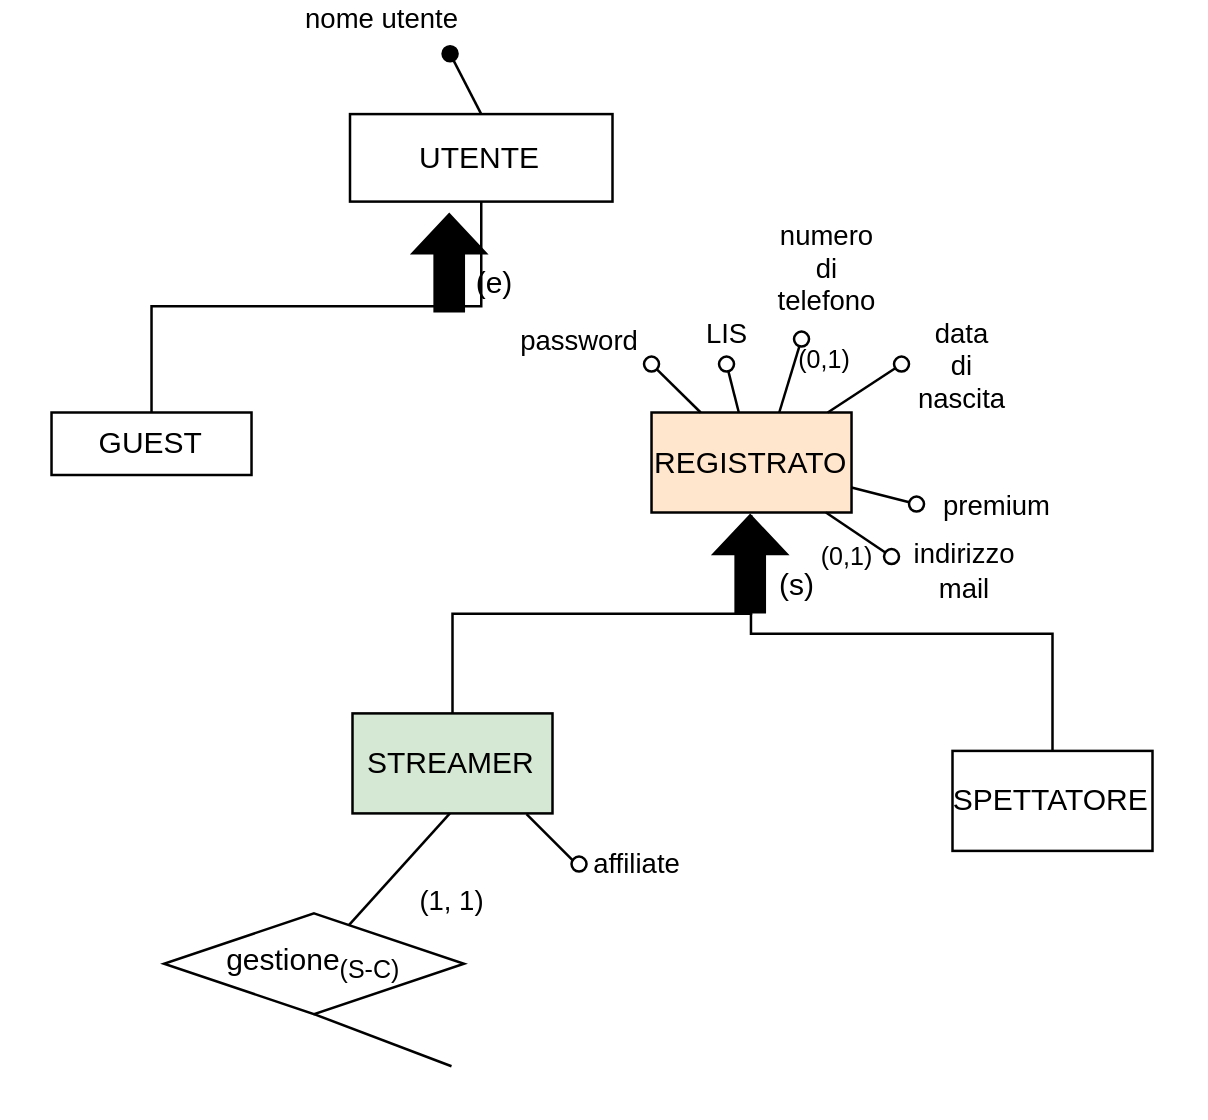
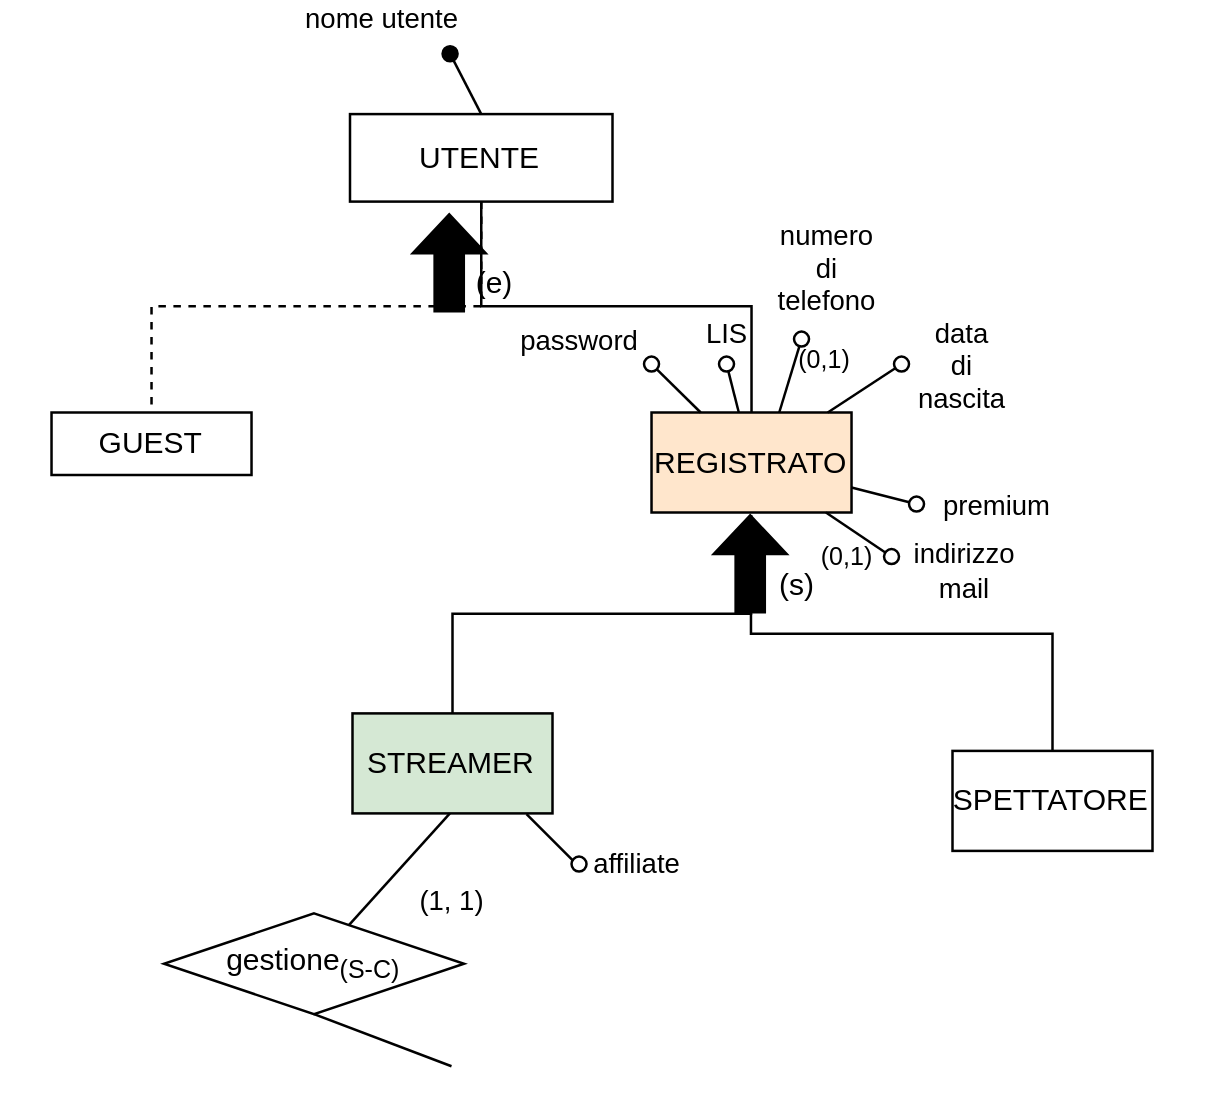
  <mxCell id="0" />
  <mxCell id="1" parent="0" />
- <mxCell id="2" style="edgeStyle=elbowEdgeStyle;html=1;exitX=0.5;exitY=1;exitDx=0;exitDy=0;entryX=0.5;entryY=0;entryDx=0;entryDy=0;endArrow=none;endFill=0;elbow=vertical;rounded=0;jumpStyle=arc;" parent="1" source="4" target="5" edge="1"><mxGeometry relative="1" as="geometry"><mxPoint x="199.43" y="143.5" as="sourcePoint" /><mxPoint x="119.42" y="203.5" as="targetPoint" /></mxGeometry></mxCell>
+ <mxCell id="2" style="edgeStyle=elbowEdgeStyle;html=1;exitX=0.5;exitY=1;exitDx=0;exitDy=0;entryX=0.5;entryY=0;entryDx=0;entryDy=0;endArrow=none;endFill=0;elbow=vertical;rounded=0;jumpStyle=arc;dashed=1;" parent="1" source="4" target="5" edge="1"><mxGeometry relative="1" as="geometry"><mxPoint x="199.43" y="143.5" as="sourcePoint" /><mxPoint x="119.42" y="203.5" as="targetPoint" /></mxGeometry></mxCell>
+ <mxCell id="3" style="edgeStyle=elbowEdgeStyle;elbow=vertical;html=1;exitX=0.5;exitY=1;exitDx=0;exitDy=0;entryX=0.5;entryY=0;entryDx=0;entryDy=0;endArrow=none;endFill=0;rounded=0;jumpStyle=arc;" parent="1" source="4" target="6" edge="1"><mxGeometry relative="1" as="geometry" /></mxCell>
  <mxCell id="4" value="UTENTE" style="whiteSpace=wrap;html=1;" parent="1" vertex="1"><mxGeometry x="139.4" y="45.14" width="105" height="35" as="geometry" /></mxCell>
  <mxCell id="5" value="GUEST" style="whiteSpace=wrap;html=1;" parent="1" vertex="1"><mxGeometry x="20.01" y="164.5" width="80" height="25" as="geometry" /></mxCell>
  <mxCell id="6" value="REGISTRATO" style="whiteSpace=wrap;html=1;fillColor=#ffe6cc;" parent="1" vertex="1"><mxGeometry x="260.01" y="164.5" width="80" height="40" as="geometry" /></mxCell>
  <mxCell id="7" value="" style="shape=singleArrow;whiteSpace=wrap;html=1;arrowWidth=0.4;arrowSize=0.4;rotation=-90;fillColor=#000000;" parent="1" vertex="1"><mxGeometry x="159.71" y="90.06" width="38.76" height="29.17" as="geometry" /></mxCell>
  <mxCell id="8" value="(e)" style="text;html=1;align=center;verticalAlign=middle;resizable=0;points=[];autosize=1;strokeColor=none;fillColor=none;" parent="1" vertex="1"><mxGeometry x="177.4" y="98.14" width="40" height="30" as="geometry" /></mxCell>
  <mxCell id="9" value="" style="endArrow=oval;html=1;fillStyle=auto;strokeWidth=1;startSize=6;endSize=6;fillColor=#000000;startArrow=none;startFill=0;endFill=1;exitX=0.5;exitY=0;exitDx=0;exitDy=0;" parent="1" source="4" edge="1"><mxGeometry width="50" height="50" relative="1" as="geometry"><mxPoint x="319.43" y="626.16" as="sourcePoint" /><mxPoint x="179.43" y="20.98" as="targetPoint" /></mxGeometry></mxCell>
  <mxCell id="10" value="nome utente" style="edgeLabel;html=1;align=center;verticalAlign=middle;resizable=0;points=[];" parent="9" vertex="1" connectable="0"><mxGeometry x="0.479" y="1" relative="1" as="geometry"><mxPoint x="-30" y="-21" as="offset" /></mxGeometry></mxCell>
  <mxCell id="11" value="" style="endArrow=oval;html=1;fillStyle=auto;strokeWidth=1;startSize=6;endSize=6;fillColor=#000000;startArrow=none;startFill=0;endFill=0;" parent="1" source="6" edge="1"><mxGeometry width="50" height="50" relative="1" as="geometry"><mxPoint x="221.1" y="472.767" as="sourcePoint" /><mxPoint x="260.01" y="145.14" as="targetPoint" /></mxGeometry></mxCell>
  <mxCell id="12" value="password" style="edgeLabel;html=1;align=center;verticalAlign=middle;resizable=0;points=[];" parent="11" vertex="1" connectable="0"><mxGeometry x="0.479" y="1" relative="1" as="geometry"><mxPoint x="-34" y="-16" as="offset" /></mxGeometry></mxCell>
  <mxCell id="13" value="" style="endArrow=oval;html=1;fillStyle=auto;strokeWidth=1;startSize=6;endSize=6;fillColor=#000000;startArrow=none;startFill=0;endFill=0;" parent="1" source="6" edge="1"><mxGeometry width="50" height="50" relative="1" as="geometry"><mxPoint x="236.1" y="466.1" as="sourcePoint" /><mxPoint x="356.01" y="222.14" as="targetPoint" /></mxGeometry></mxCell>
  <mxCell id="14" value="indirizzo&lt;br&gt;mail" style="edgeLabel;html=1;align=center;verticalAlign=middle;resizable=0;points=[];" parent="13" vertex="1" connectable="0"><mxGeometry x="0.479" y="1" relative="1" as="geometry"><mxPoint x="35" y="11" as="offset" /></mxGeometry></mxCell>
  <mxCell id="15" value="" style="endArrow=oval;html=1;fillStyle=auto;strokeWidth=1;startSize=6;endSize=6;fillColor=#000000;startArrow=none;startFill=0;endFill=0;" parent="1" edge="1"><mxGeometry width="50" height="50" relative="1" as="geometry"><mxPoint x="311.086" y="164.5" as="sourcePoint" /><mxPoint x="320.01" y="135.14" as="targetPoint" /></mxGeometry></mxCell>
  <mxCell id="16" value="numero&lt;br&gt;di&lt;br&gt;telefono" style="edgeLabel;html=1;align=center;verticalAlign=middle;resizable=0;points=[];" parent="15" vertex="1" connectable="0"><mxGeometry x="0.479" y="1" relative="1" as="geometry"><mxPoint x="13" y="-36" as="offset" /></mxGeometry></mxCell>
  <mxCell id="17" value="" style="endArrow=oval;html=1;fillStyle=auto;strokeWidth=1;startSize=6;endSize=6;fillColor=#000000;startArrow=none;startFill=0;endFill=0;" parent="1" source="6" edge="1"><mxGeometry width="50" height="50" relative="1" as="geometry"><mxPoint x="256.1" y="486.1" as="sourcePoint" /><mxPoint x="360.01" y="145.14" as="targetPoint" /></mxGeometry></mxCell>
  <mxCell id="18" value="data&lt;br&gt;di&lt;br&gt;nascita" style="edgeLabel;html=1;align=center;verticalAlign=middle;resizable=0;points=[];" parent="17" vertex="1" connectable="0"><mxGeometry x="0.479" y="1" relative="1" as="geometry"><mxPoint x="32" y="-4" as="offset" /></mxGeometry></mxCell>
  <mxCell id="19" value="" style="endArrow=oval;html=1;fillStyle=auto;strokeWidth=1;startSize=6;endSize=6;fillColor=#000000;startArrow=none;startFill=0;endFill=0;" parent="1" source="6" edge="1"><mxGeometry width="50" height="50" relative="1" as="geometry"><mxPoint x="290.68" y="173.92" as="sourcePoint" /><mxPoint x="290.01" y="145.14" as="targetPoint" /></mxGeometry></mxCell>
  <mxCell id="20" value="LIS" style="edgeLabel;html=1;align=center;verticalAlign=middle;resizable=0;points=[];" parent="19" vertex="1" connectable="0"><mxGeometry x="0.479" y="1" relative="1" as="geometry"><mxPoint x="-1" y="-18" as="offset" /></mxGeometry></mxCell>
  <mxCell id="21" style="edgeStyle=elbowEdgeStyle;html=1;exitX=0.5;exitY=1;exitDx=0;exitDy=0;entryX=0.5;entryY=0;entryDx=0;entryDy=0;endArrow=none;endFill=0;elbow=vertical;rounded=0;jumpStyle=arc;" parent="1" target="23" edge="1"><mxGeometry relative="1" as="geometry"><mxPoint x="299.79" y="205.5" as="sourcePoint" /><mxPoint x="239.81" y="323.86" as="targetPoint" /></mxGeometry></mxCell>
  <mxCell id="22" style="edgeStyle=elbowEdgeStyle;elbow=vertical;html=1;exitX=0.5;exitY=1;exitDx=0;exitDy=0;entryX=0.5;entryY=0;entryDx=0;entryDy=0;endArrow=none;endFill=0;rounded=0;jumpStyle=arc;" parent="1" target="24" edge="1"><mxGeometry relative="1" as="geometry"><mxPoint x="299.79" y="205.5" as="sourcePoint" /></mxGeometry></mxCell>
  <mxCell id="23" value="STREAMER" style="whiteSpace=wrap;html=1;fillColor=#d5e8d4;" parent="1" vertex="1"><mxGeometry x="140.4" y="284.86" width="80" height="40" as="geometry" /></mxCell>
  <mxCell id="24" value="SPETTATORE" style="whiteSpace=wrap;html=1;" parent="1" vertex="1"><mxGeometry x="380.4" y="299.86" width="80" height="40" as="geometry" /></mxCell>
  <mxCell id="25" value="" style="shape=singleArrow;whiteSpace=wrap;html=1;arrowWidth=0.4;arrowSize=0.4;rotation=-90;fillColor=#000000;" parent="1" vertex="1"><mxGeometry x="280.1" y="210.42" width="38.76" height="29.17" as="geometry" /></mxCell>
  <mxCell id="26" value="(s)" style="text;html=1;align=center;verticalAlign=middle;resizable=0;points=[];autosize=1;strokeColor=none;fillColor=none;" parent="1" vertex="1"><mxGeometry x="297.79" y="218.5" width="40" height="30" as="geometry" /></mxCell>
  <mxCell id="27" value="" style="edgeStyle=none;shape=connector;rounded=1;fillStyle=auto;html=1;labelBackgroundColor=default;strokeColor=default;strokeWidth=1;fontFamily=Helvetica;fontSize=11;fontColor=default;endArrow=none;startSize=6;endSize=6;fillColor=#000000;exitX=0.5;exitY=1;exitDx=0;exitDy=0;" parent="1" target="29" edge="1"><mxGeometry relative="1" as="geometry"><mxPoint x="179.36" y="324.86" as="sourcePoint" /></mxGeometry></mxCell>
  <mxCell id="28" value="(1, 1)" style="edgeLabel;html=1;align=center;verticalAlign=middle;resizable=0;points=[];fontSize=11;fontFamily=Helvetica;fontColor=default;" parent="27" vertex="1" connectable="0"><mxGeometry x="-0.268" y="1" relative="1" as="geometry"><mxPoint x="14" y="18" as="offset" /></mxGeometry></mxCell>
  <mxCell id="29" value="&lt;font style=&quot;font-size: 12px;&quot;&gt;gestione&lt;sub style=&quot;&quot;&gt;(S-C)&lt;/sub&gt;&lt;/font&gt;" style="rhombus;whiteSpace=wrap;html=1;" parent="1" vertex="1"><mxGeometry x="65.01" y="364.86" width="120" height="40.28" as="geometry" /></mxCell>
  <mxCell id="30" value="" style="endArrow=oval;html=1;fillStyle=auto;strokeWidth=1;startSize=6;endSize=6;fillColor=#000000;startArrow=none;startFill=0;endFill=0;exitX=1;exitY=0.75;exitDx=0;exitDy=0;" parent="1" source="6" edge="1"><mxGeometry width="50" height="50" relative="1" as="geometry"><mxPoint x="329.695" y="214.5" as="sourcePoint" /><mxPoint x="366.01" y="201.14" as="targetPoint" /></mxGeometry></mxCell>
  <mxCell id="31" value="premium" style="edgeLabel;html=1;align=center;verticalAlign=middle;resizable=0;points=[];" parent="30" vertex="1" connectable="0"><mxGeometry x="0.479" y="1" relative="1" as="geometry"><mxPoint x="38" y="3" as="offset" /></mxGeometry></mxCell>
  <mxCell id="32" value="&lt;font style=&quot;font-size: 10px;&quot;&gt;(0,1)&lt;/font&gt;" style="text;html=1;align=center;verticalAlign=middle;resizable=0;points=[];autosize=1;strokeColor=none;fillColor=none;" parent="1" vertex="1"><mxGeometry x="309.01" y="128.14" width="40" height="30" as="geometry" /></mxCell>
  <mxCell id="33" value="(0,1)" style="text;html=1;align=center;verticalAlign=middle;resizable=0;points=[];autosize=1;strokeColor=none;fillColor=none;fontSize=10;" parent="1" vertex="1"><mxGeometry x="318.86" y="210.42" width="39" height="24" as="geometry" /></mxCell>
  <mxCell id="34" value="" style="endArrow=none;html=1;" parent="1" edge="1"><mxGeometry width="50" height="50" relative="1" as="geometry"><mxPoint x="230.01" y="345.14" as="sourcePoint" /><mxPoint x="210.01" y="325.14" as="targetPoint" /></mxGeometry></mxCell>
  <mxCell id="35" value="" style="ellipse;whiteSpace=wrap;html=1;aspect=fixed;" parent="1" vertex="1"><mxGeometry x="228.01" y="342.14" width="6" height="6" as="geometry" /></mxCell>
  <mxCell id="36" value="&lt;font style=&quot;font-size: 11px;&quot;&gt;affiliate&lt;/font&gt;" style="text;html=1;align=center;verticalAlign=middle;resizable=0;points=[];autosize=1;strokeColor=none;fillColor=none;" parent="1" vertex="1"><mxGeometry x="227.1" y="332.14" width="53" height="26" as="geometry" /></mxCell>
  <mxCell id="37" value="" style="endArrow=none;html=1;entryX=0.5;entryY=1;entryDx=0;entryDy=0;" parent="1" target="29" edge="1"><mxGeometry width="50" height="50" relative="1" as="geometry"><mxPoint x="180" y="426" as="sourcePoint" /><mxPoint x="271" y="375" as="targetPoint" /></mxGeometry></mxCell>
